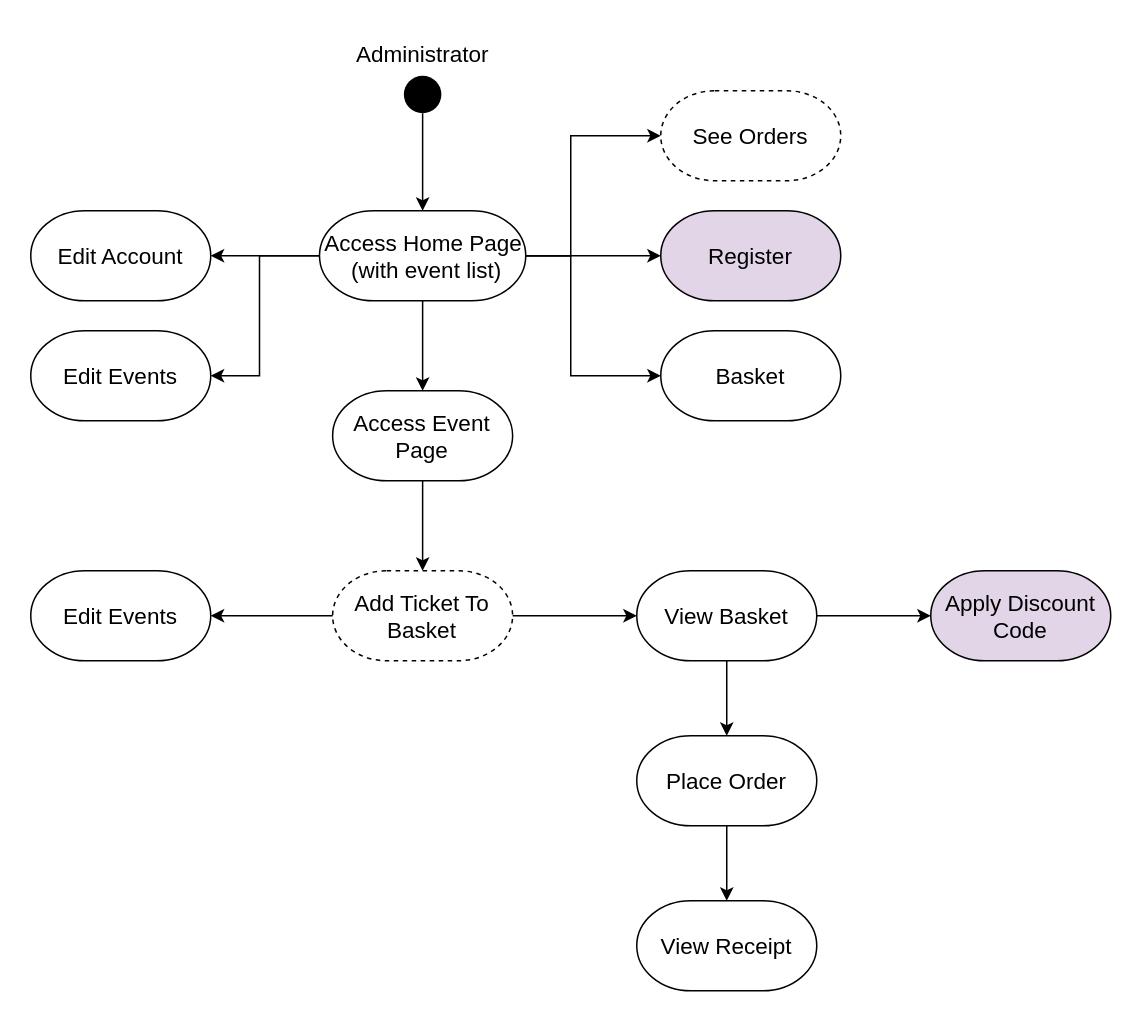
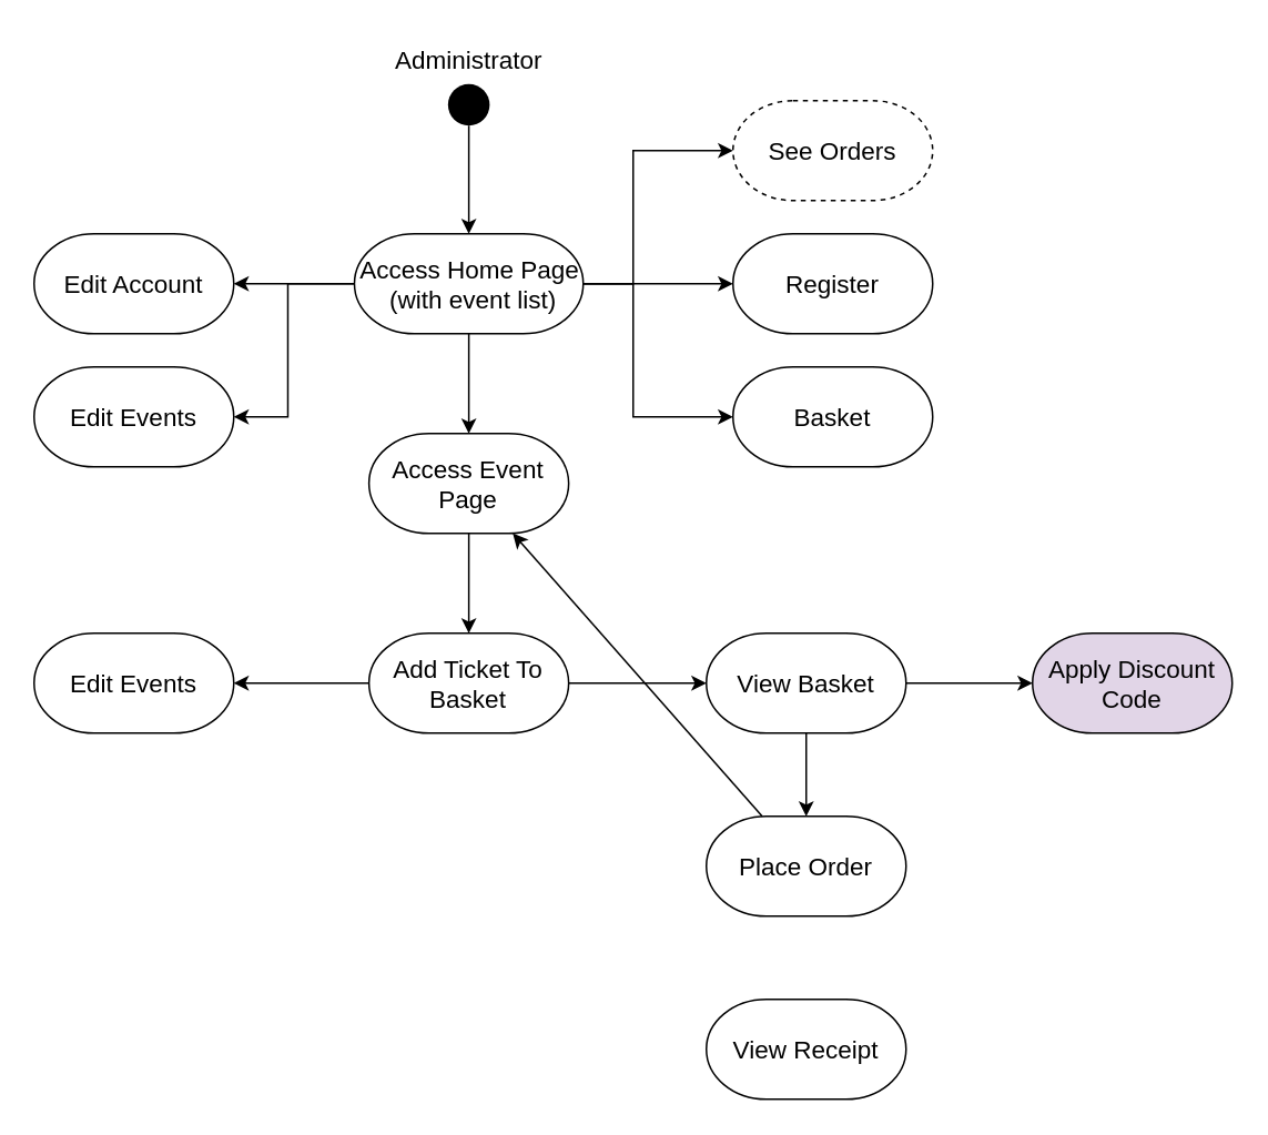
  <mxCell id="0" />
  <mxCell id="1" parent="0" />
  <mxCell id="2" value="&lt;font style=&quot;font-size: 15px;&quot;&gt;Access Home Page&lt;br&gt;&amp;nbsp;(with event list)&lt;/font&gt;" style="rounded=1;whiteSpace=wrap;html=1;arcSize=60;imageHeight=24;" vertex="1" parent="1"><mxGeometry x="212.5" y="140" width="137.5" height="60" as="geometry" /></mxCell>
  <mxCell id="3" value="" style="shape=ellipse;fillColor=#000000;strokeColor=none;html=1;sketch=0;" vertex="1" parent="1"><mxGeometry x="268.75" y="50" width="25" height="25" as="geometry" /></mxCell>
  <mxCell id="4" value="" style="endArrow=classic;html=1;rounded=0;" edge="1" parent="1" source="3" target="2"><mxGeometry width="50" height="50" relative="1" as="geometry"><mxPoint x="460" y="240" as="sourcePoint" /><mxPoint x="510" y="190" as="targetPoint" /></mxGeometry></mxCell>
  <mxCell id="5" value="&lt;span style=&quot;font-size: 15px;&quot;&gt;Access Event Page&lt;/span&gt;" style="rounded=1;whiteSpace=wrap;html=1;arcSize=60;imageHeight=24;" vertex="1" parent="1"><mxGeometry x="221.25" y="260" width="120" height="60" as="geometry" /></mxCell>
  <mxCell id="6" value="" style="endArrow=classic;html=1;rounded=0;" edge="1" parent="1" source="2" target="5"><mxGeometry width="50" height="50" relative="1" as="geometry"><mxPoint x="400" y="257.5" as="sourcePoint" /><mxPoint x="400" y="322.5" as="targetPoint" /></mxGeometry></mxCell>
  <mxCell id="7" value="&lt;span style=&quot;font-size: 15px;&quot;&gt;Basket&lt;/span&gt;" style="rounded=1;whiteSpace=wrap;html=1;arcSize=60;imageHeight=24;" vertex="1" parent="1"><mxGeometry x="440" y="220" width="120" height="60" as="geometry" /></mxCell>
- <mxCell id="8" value="&lt;span style=&quot;font-size: 15px;&quot;&gt;Register&lt;/span&gt;" style="rounded=1;whiteSpace=wrap;html=1;arcSize=60;imageHeight=24;fillColor=#e1d5e7;" vertex="1" parent="1"><mxGeometry x="440" y="140" width="120" height="60" as="geometry" /></mxCell>
+ <mxCell id="8" value="&lt;span style=&quot;font-size: 15px;&quot;&gt;Register&lt;/span&gt;" style="rounded=1;whiteSpace=wrap;html=1;arcSize=60;imageHeight=24;" vertex="1" parent="1"><mxGeometry x="440" y="140" width="120" height="60" as="geometry" /></mxCell>
  <mxCell id="9" value="" style="endArrow=classic;html=1;rounded=0;" edge="1" parent="1" target="24"><mxGeometry width="50" height="50" relative="1" as="geometry"><mxPoint x="212.5" y="170" as="sourcePoint" /><mxPoint x="122.5" y="250" as="targetPoint" /><Array as="points"><mxPoint x="172.5" y="170" /><mxPoint x="172.5" y="240" /><mxPoint x="172.5" y="250" /></Array></mxGeometry></mxCell>
  <mxCell id="10" value="" style="endArrow=classic;html=1;rounded=0;" edge="1" parent="1" source="2" target="8"><mxGeometry width="50" height="50" relative="1" as="geometry"><mxPoint x="380" y="290" as="sourcePoint" /><mxPoint x="460" y="301" as="targetPoint" /></mxGeometry></mxCell>
  <mxCell id="11" value="" style="endArrow=classic;html=1;rounded=0;" edge="1" parent="1" source="5" target="12"><mxGeometry width="50" height="50" relative="1" as="geometry"><mxPoint x="424" y="340" as="sourcePoint" /><mxPoint x="424" y="400" as="targetPoint" /></mxGeometry></mxCell>
- <mxCell id="12" value="&lt;span style=&quot;font-size: 15px;&quot;&gt;Add Ticket To Basket&lt;/span&gt;" style="rounded=1;whiteSpace=wrap;html=1;arcSize=60;imageHeight=24;dashed=1;" vertex="1" parent="1"><mxGeometry x="221.25" y="380" width="120" height="60" as="geometry" /></mxCell>
+ <mxCell id="12" value="&lt;span style=&quot;font-size: 15px;&quot;&gt;Add Ticket To Basket&lt;/span&gt;" style="rounded=1;whiteSpace=wrap;html=1;arcSize=60;imageHeight=24;" vertex="1" parent="1"><mxGeometry x="221.25" y="380" width="120" height="60" as="geometry" /></mxCell>
  <mxCell id="13" value="&lt;span style=&quot;font-size: 15px;&quot;&gt;View Basket&lt;/span&gt;" style="rounded=1;whiteSpace=wrap;html=1;arcSize=60;imageHeight=24;" vertex="1" parent="1"><mxGeometry x="424" y="380" width="120" height="60" as="geometry" /></mxCell>
  <mxCell id="14" value="" style="endArrow=classic;html=1;rounded=0;" edge="1" parent="1" source="12" target="13"><mxGeometry width="50" height="50" relative="1" as="geometry"><mxPoint x="420" y="350" as="sourcePoint" /><mxPoint x="420" y="390" as="targetPoint" /></mxGeometry></mxCell>
  <mxCell id="15" value="" style="endArrow=classic;html=1;rounded=0;" edge="1" parent="1" source="13" target="16"><mxGeometry width="50" height="50" relative="1" as="geometry"><mxPoint x="300" y="500" as="sourcePoint" /><mxPoint x="383" y="500" as="targetPoint" /></mxGeometry></mxCell>
  <mxCell id="16" value="&lt;span style=&quot;font-size: 15px;&quot;&gt;Place Order&lt;/span&gt;" style="rounded=1;whiteSpace=wrap;html=1;arcSize=60;imageHeight=24;" vertex="1" parent="1"><mxGeometry x="424" y="490" width="120" height="60" as="geometry" /></mxCell>
- <mxCell id="17" value="" style="endArrow=classic;html=1;rounded=0;" edge="1" parent="1" source="16" target="18"><mxGeometry width="50" height="50" relative="1" as="geometry"><mxPoint x="470" y="570" as="sourcePoint" /><mxPoint x="500" y="610" as="targetPoint" /></mxGeometry></mxCell>
+ <mxCell id="17" value="" style="endArrow=classic;html=1;rounded=0;" edge="1" parent="1" source="16" target="5"><mxGeometry width="50" height="50" relative="1" as="geometry"><mxPoint x="470" y="570" as="sourcePoint" /><mxPoint x="500" y="610" as="targetPoint" /></mxGeometry></mxCell>
  <mxCell id="18" value="&lt;span style=&quot;font-size: 15px;&quot;&gt;View Receipt&lt;/span&gt;" style="rounded=1;whiteSpace=wrap;html=1;arcSize=60;imageHeight=24;" vertex="1" parent="1"><mxGeometry x="424" y="600" width="120" height="60" as="geometry" /></mxCell>
  <mxCell id="19" value="" style="endArrow=classic;html=1;rounded=0;" edge="1" parent="1" source="2" target="20"><mxGeometry width="50" height="50" relative="1" as="geometry"><mxPoint x="60" y="210" as="sourcePoint" /><mxPoint x="140" y="233" as="targetPoint" /></mxGeometry></mxCell>
  <mxCell id="20" value="&lt;span style=&quot;font-size: 15px;&quot;&gt;Edit Account&lt;/span&gt;" style="rounded=1;whiteSpace=wrap;html=1;arcSize=60;imageHeight=24;" vertex="1" parent="1"><mxGeometry x="20" y="140" width="120" height="60" as="geometry" /></mxCell>
  <mxCell id="21" value="&lt;font style=&quot;font-size: 15px;&quot;&gt;Administrator&lt;/font&gt;" style="text;html=1;align=center;verticalAlign=middle;resizable=0;points=[];autosize=1;strokeColor=none;fillColor=none;" vertex="1" parent="1"><mxGeometry x="226.25" y="20" width="110" height="30" as="geometry" /></mxCell>
  <mxCell id="22" value="&lt;span style=&quot;font-size: 15px;&quot;&gt;Apply Discount Code&lt;/span&gt;" style="rounded=1;whiteSpace=wrap;html=1;arcSize=60;imageHeight=24;fillColor=#e1d5e7;" vertex="1" parent="1"><mxGeometry x="620" y="380" width="120" height="60" as="geometry" /></mxCell>
  <mxCell id="23" value="" style="endArrow=classic;html=1;rounded=0;" edge="1" parent="1" source="13" target="22"><mxGeometry width="50" height="50" relative="1" as="geometry"><mxPoint x="560" y="350" as="sourcePoint" /><mxPoint x="643" y="350" as="targetPoint" /></mxGeometry></mxCell>
  <mxCell id="24" value="&lt;span style=&quot;font-size: 15px;&quot;&gt;Edit Events&lt;/span&gt;" style="rounded=1;whiteSpace=wrap;html=1;arcSize=60;imageHeight=24;" vertex="1" parent="1"><mxGeometry x="20" y="220" width="120" height="60" as="geometry" /></mxCell>
  <mxCell id="25" value="" style="endArrow=classic;html=1;rounded=0;" edge="1" parent="1"><mxGeometry width="50" height="50" relative="1" as="geometry"><mxPoint x="350" y="170" as="sourcePoint" /><mxPoint x="440" y="250" as="targetPoint" /><Array as="points"><mxPoint x="380" y="170" /><mxPoint x="380" y="240" /><mxPoint x="380" y="250" /></Array></mxGeometry></mxCell>
  <mxCell id="26" value="&lt;span style=&quot;font-size: 15px;&quot;&gt;Edit Events&lt;/span&gt;" style="rounded=1;whiteSpace=wrap;html=1;arcSize=60;imageHeight=24;" vertex="1" parent="1"><mxGeometry x="20" y="380" width="120" height="60" as="geometry" /></mxCell>
  <mxCell id="27" value="" style="endArrow=classic;html=1;rounded=0;" edge="1" parent="1" source="12" target="26"><mxGeometry width="50" height="50" relative="1" as="geometry"><mxPoint x="110" y="519.5" as="sourcePoint" /><mxPoint x="193" y="519.5" as="targetPoint" /></mxGeometry></mxCell>
  <mxCell id="28" value="&lt;span style=&quot;font-size: 15px;&quot;&gt;See Orders&lt;/span&gt;" style="rounded=1;whiteSpace=wrap;html=1;arcSize=60;imageHeight=24;dashed=1;" vertex="1" parent="1"><mxGeometry x="440" y="60" width="120" height="60" as="geometry" /></mxCell>
  <mxCell id="29" value="" style="endArrow=classic;html=1;rounded=0;" edge="1" parent="1" source="2" target="28"><mxGeometry width="50" height="50" relative="1" as="geometry"><mxPoint x="260" y="540" as="sourcePoint" /><mxPoint x="200" y="570" as="targetPoint" /><Array as="points"><mxPoint x="380" y="170" /><mxPoint x="380" y="90" /></Array></mxGeometry></mxCell>
